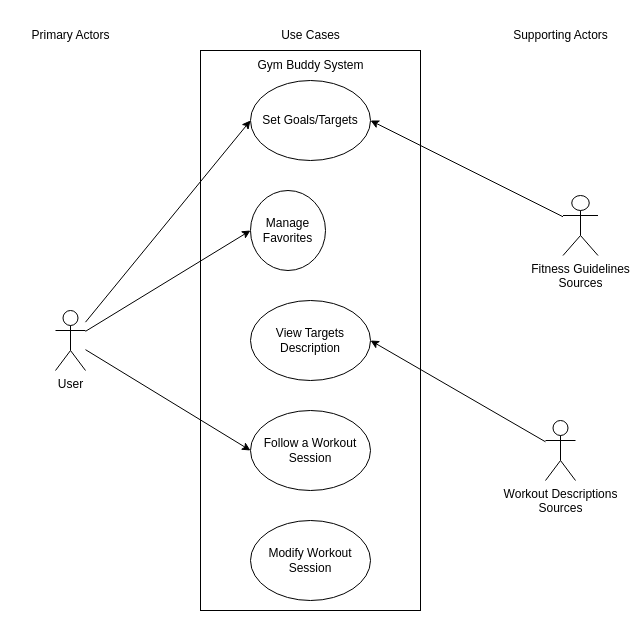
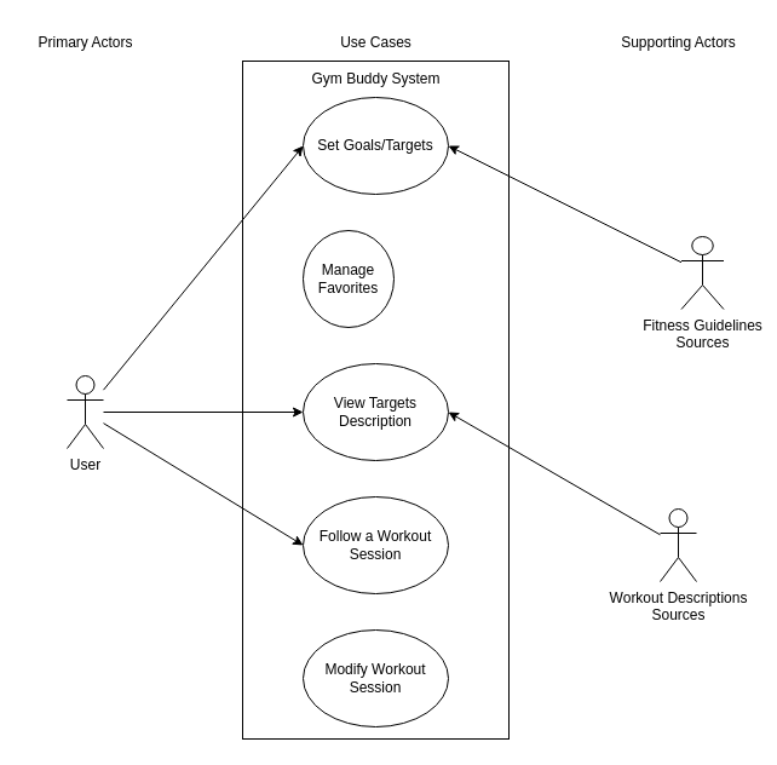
  <mxCell id="0" />
  <mxCell id="1" parent="0" />
  <mxCell id="2" value="" style="rounded=0;whiteSpace=wrap;html=1;fillColor=none;" vertex="1" parent="1"><mxGeometry x="200" y="50" width="220" height="560" as="geometry" /></mxCell>
  <mxCell id="3" value="Primary Actors" style="text;html=1;align=center;verticalAlign=middle;resizable=0;points=[];autosize=1;strokeColor=none;fillColor=none;" parent="1" vertex="1"><mxGeometry x="20" y="20" width="100" height="30" as="geometry" /></mxCell>
  <mxCell id="4" value="Use Cases" style="text;html=1;align=center;verticalAlign=middle;resizable=0;points=[];autosize=1;strokeColor=none;fillColor=none;" parent="1" vertex="1"><mxGeometry x="270" y="20" width="80" height="30" as="geometry" /></mxCell>
  <mxCell id="5" value="Supporting Actors" style="text;html=1;align=center;verticalAlign=middle;resizable=0;points=[];autosize=1;strokeColor=none;fillColor=none;" parent="1" vertex="1"><mxGeometry x="500" y="20" width="120" height="30" as="geometry" /></mxCell>
  <mxCell id="6" value="Manage Favorites" style="ellipse;whiteSpace=wrap;html=1;" parent="1" vertex="1"><mxGeometry x="250" y="190" width="75" height="80" as="geometry" /></mxCell>
  <mxCell id="7" value="Set Goals/Targets" style="ellipse;whiteSpace=wrap;html=1;" parent="1" vertex="1"><mxGeometry x="250" y="80" width="120" height="80" as="geometry" /></mxCell>
- <mxCell id="8" style="edgeStyle=none;rounded=0;orthogonalLoop=1;jettySize=auto;html=1;entryX=0;entryY=0.5;entryDx=0;entryDy=0;" parent="1" source="12" target="6" edge="1"><mxGeometry relative="1" as="geometry" /></mxCell>
  <mxCell id="9" style="edgeStyle=none;rounded=0;orthogonalLoop=1;jettySize=auto;html=1;entryX=0;entryY=0.5;entryDx=0;entryDy=0;" parent="1" source="12" target="7" edge="1"><mxGeometry relative="1" as="geometry" /></mxCell>
+ <mxCell id="10" style="edgeStyle=none;rounded=0;orthogonalLoop=1;jettySize=auto;html=1;entryX=0;entryY=0.5;entryDx=0;entryDy=0;" parent="1" source="12" target="13" edge="1"><mxGeometry relative="1" as="geometry" /></mxCell>
  <mxCell id="11" style="edgeStyle=none;rounded=0;orthogonalLoop=1;jettySize=auto;html=1;entryX=0;entryY=0.5;entryDx=0;entryDy=0;" parent="1" source="12" target="14" edge="1"><mxGeometry relative="1" as="geometry" /></mxCell>
  <mxCell id="12" value="User" style="shape=umlActor;verticalLabelPosition=bottom;verticalAlign=top;html=1;outlineConnect=0;" parent="1" vertex="1"><mxGeometry x="55" y="310" width="30" height="60" as="geometry" /></mxCell>
  <mxCell id="13" value="View Targets Description" style="ellipse;whiteSpace=wrap;html=1;" parent="1" vertex="1"><mxGeometry x="250" y="300" width="120" height="80" as="geometry" /></mxCell>
  <mxCell id="14" value="Follow a Workout Session" style="ellipse;whiteSpace=wrap;html=1;" parent="1" vertex="1"><mxGeometry x="250" y="410" width="120" height="80" as="geometry" /></mxCell>
  <mxCell id="15" value="Modify Workout Session" style="ellipse;whiteSpace=wrap;html=1;" parent="1" vertex="1"><mxGeometry x="250" y="520" width="120" height="80" as="geometry" /></mxCell>
  <mxCell id="16" style="edgeStyle=none;rounded=0;orthogonalLoop=1;jettySize=auto;html=1;entryX=1;entryY=0.5;entryDx=0;entryDy=0;" parent="1" source="17" target="7" edge="1"><mxGeometry relative="1" as="geometry" /></mxCell>
  <mxCell id="17" value="Fitness Guidelines&lt;br&gt;Sources" style="shape=umlActor;verticalLabelPosition=bottom;verticalAlign=top;html=1;outlineConnect=0;" parent="1" vertex="1"><mxGeometry x="562.5" y="195" width="35" height="60" as="geometry" /></mxCell>
  <mxCell id="18" style="edgeStyle=none;rounded=0;orthogonalLoop=1;jettySize=auto;html=1;" parent="1" source="19" edge="1"><mxGeometry relative="1" as="geometry"><mxPoint x="370" y="340" as="targetPoint" /></mxGeometry></mxCell>
  <mxCell id="19" value="Workout Descriptions&lt;br&gt;Sources" style="shape=umlActor;verticalLabelPosition=bottom;verticalAlign=top;html=1;outlineConnect=0;" parent="1" vertex="1"><mxGeometry x="545" y="420" width="30" height="60" as="geometry" /></mxCell>
  <mxCell id="20" value="Gym Buddy System" style="text;html=1;align=center;verticalAlign=middle;resizable=0;points=[];autosize=1;strokeColor=none;fillColor=none;" vertex="1" parent="1"><mxGeometry x="245" y="50" width="130" height="30" as="geometry" /></mxCell>
